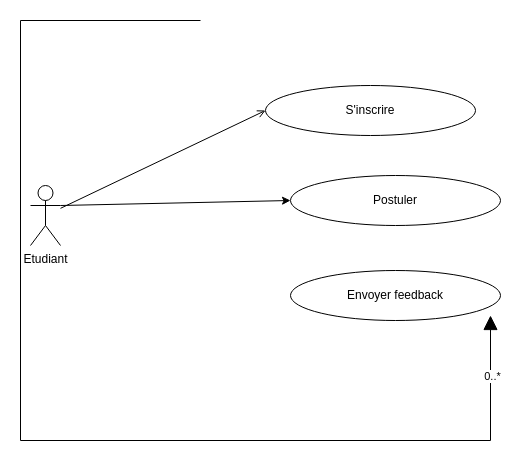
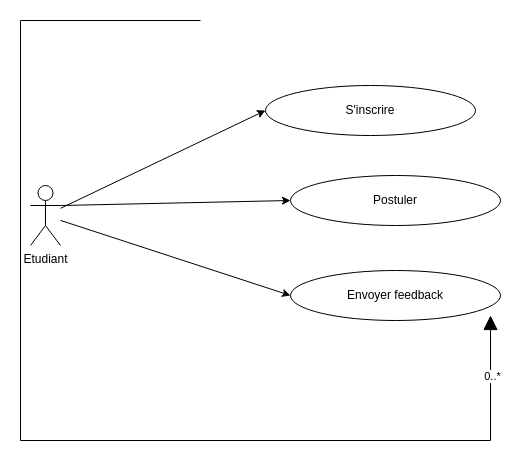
  <mxCell id="0" />
  <mxCell id="1" parent="0" />
  <mxCell id="2" value="" style="endArrow=block;html=1;endSize=12;startArrow=none;startSize=14;startFill=0;edgeStyle=orthogonalEdgeStyle;rounded=0;exitX=0;exitY=0.5;exitDx=0;exitDy=0;entryX=0;entryY=0.5;entryDx=0;entryDy=0;endFill=1;" parent="1" edge="1"><mxGeometry relative="1" as="geometry"><mxPoint x="200" y="20" as="sourcePoint" /><mxPoint x="490" y="315" as="targetPoint" /><Array as="points"><mxPoint x="20" y="20" /><mxPoint x="20" y="440" /></Array></mxGeometry></mxCell>
  <mxCell id="3" value="0..*" style="edgeLabel;html=1;align=center;verticalAlign=middle;resizable=0;points=[];" parent="2" vertex="1" connectable="0"><mxGeometry x="0.9" y="-1" relative="1" as="geometry"><mxPoint as="offset" /></mxGeometry></mxCell>
  <mxCell id="4" value="Etudiant" style="shape=umlActor;verticalLabelPosition=bottom;verticalAlign=top;html=1;outlineConnect=0;" vertex="1" parent="1"><mxGeometry x="30" y="185" width="30" height="60" as="geometry" /></mxCell>
  <mxCell id="5" value="S'inscrire" style="ellipse;whiteSpace=wrap;html=1;" vertex="1" parent="1"><mxGeometry x="265" y="85" width="210" height="50" as="geometry" /></mxCell>
- <mxCell id="6" value="" style="endArrow=open;html=1;rounded=0;entryX=0;entryY=0.5;entryDx=0;entryDy=0;" edge="1" parent="1" source="4" target="5"><mxGeometry width="50" height="50" relative="1" as="geometry"><mxPoint x="480" y="225" as="sourcePoint" /><mxPoint x="530" y="175" as="targetPoint" /><Array as="points" /></mxGeometry></mxCell>
+ <mxCell id="6" value="" style="endArrow=classic;html=1;rounded=0;entryX=0;entryY=0.5;entryDx=0;entryDy=0;" edge="1" parent="1" source="4" target="5"><mxGeometry width="50" height="50" relative="1" as="geometry"><mxPoint x="480" y="225" as="sourcePoint" /><mxPoint x="530" y="175" as="targetPoint" /><Array as="points" /></mxGeometry></mxCell>
  <mxCell id="7" value="Envoyer feedback" style="ellipse;whiteSpace=wrap;html=1;" vertex="1" parent="1"><mxGeometry x="290" y="270" width="210" height="50" as="geometry" /></mxCell>
+ <mxCell id="8" value="" style="endArrow=classic;html=1;rounded=0;entryX=0;entryY=0.5;entryDx=0;entryDy=0;" edge="1" parent="1" target="7" source="4"><mxGeometry width="50" height="50" relative="1" as="geometry"><mxPoint x="70" y="392" as="sourcePoint" /><mxPoint x="540" y="365" as="targetPoint" /><Array as="points" /></mxGeometry></mxCell>
  <mxCell id="9" value="Postuler" style="ellipse;whiteSpace=wrap;html=1;" vertex="1" parent="1"><mxGeometry x="290" y="175" width="210" height="50" as="geometry" /></mxCell>
  <mxCell id="10" value="" style="endArrow=classic;html=1;rounded=0;entryX=0;entryY=0.5;entryDx=0;entryDy=0;" edge="1" parent="1" target="9"><mxGeometry width="50" height="50" relative="1" as="geometry"><mxPoint x="60" y="205" as="sourcePoint" /><mxPoint x="520" y="265" as="targetPoint" /><Array as="points" /></mxGeometry></mxCell>
